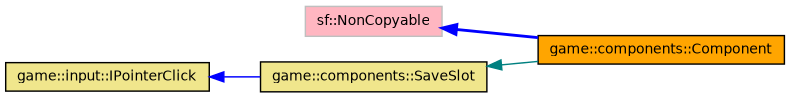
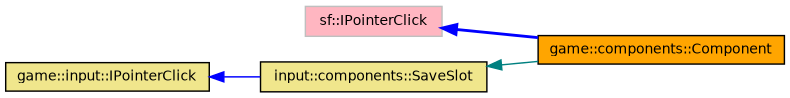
  digraph {
    rankdir=LR
    node [color=black fillcolor=khaki fontname=Helvetica fontsize=10 shape=record style=filled]
    edge [color=blue dir=back fontname=Helvetica fontsize=10 labelfontname=Helvetica labelfontsize=10 style=solid]
-   n1 [fontcolor=black height=0.2 label="game::components::SaveSlot" width=0.4]
+   n1 [fontcolor=black height=0.2 label="input::components::SaveSlot" width=0.4]
    n2 [fillcolor=orange height=0.2 label="game::components::Component" width=0.4]
-   n3 [color=grey75 fillcolor=lightpink height=0.2 label="sf::NonCopyable" width=0.4]
+   n3 [color=grey75 fillcolor=lightpink height=0.2 label="sf::IPointerClick" width=0.4]
    n4 [height=0.2 label="game::input::IPointerClick" width=0.4]
    n1 -> n2 [color=teal]
    n3 -> n2 [style=bold]
    n4 -> n1
  }
